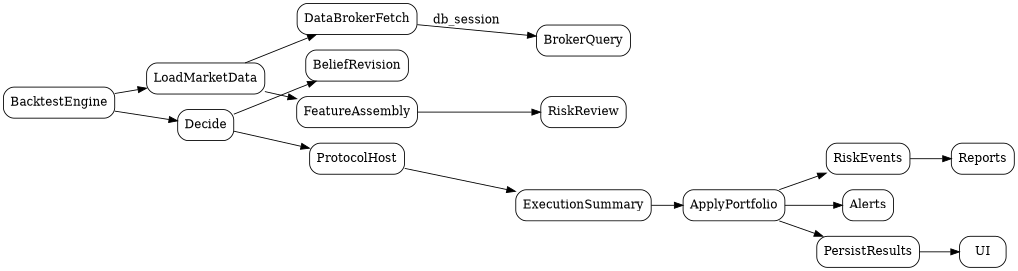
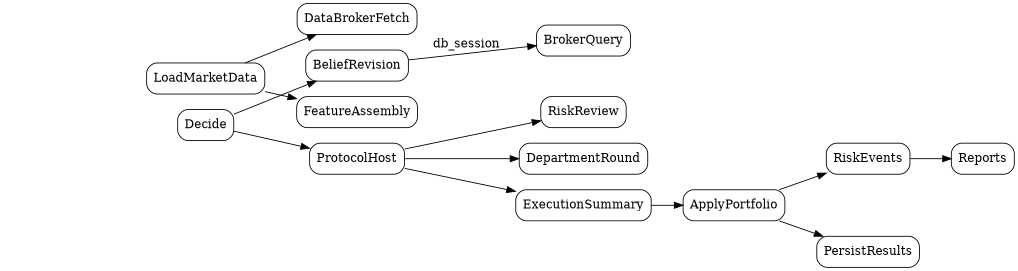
  digraph {
    rankdir=LR
    node [shape=box style=rounded]
-   BacktestEngine
    LoadMarketData
    Decide
    DataBrokerFetch
    FeatureAssembly
    ProtocolHost
    BeliefRevision
    BrokerQuery
+   DepartmentRound
    RiskReview
    ExecutionSummary
    ApplyPortfolio
    RiskEvents
-   Alerts
    PersistResults
    Reports
-   UI
-   BacktestEngine -> LoadMarketData
-   BacktestEngine -> Decide
    LoadMarketData -> DataBrokerFetch
    LoadMarketData -> FeatureAssembly
    Decide -> ProtocolHost
    Decide -> BeliefRevision
-   DataBrokerFetch -> BrokerQuery [label=db_session]
-   FeatureAssembly -> RiskReview
+   BeliefRevision -> BrokerQuery [label=db_session]
+   ProtocolHost -> DepartmentRound
+   ProtocolHost -> RiskReview
    ProtocolHost -> ExecutionSummary
    ExecutionSummary -> ApplyPortfolio
    ApplyPortfolio -> RiskEvents
-   ApplyPortfolio -> Alerts
    ApplyPortfolio -> PersistResults
    RiskEvents -> Reports
-   PersistResults -> UI
  }
